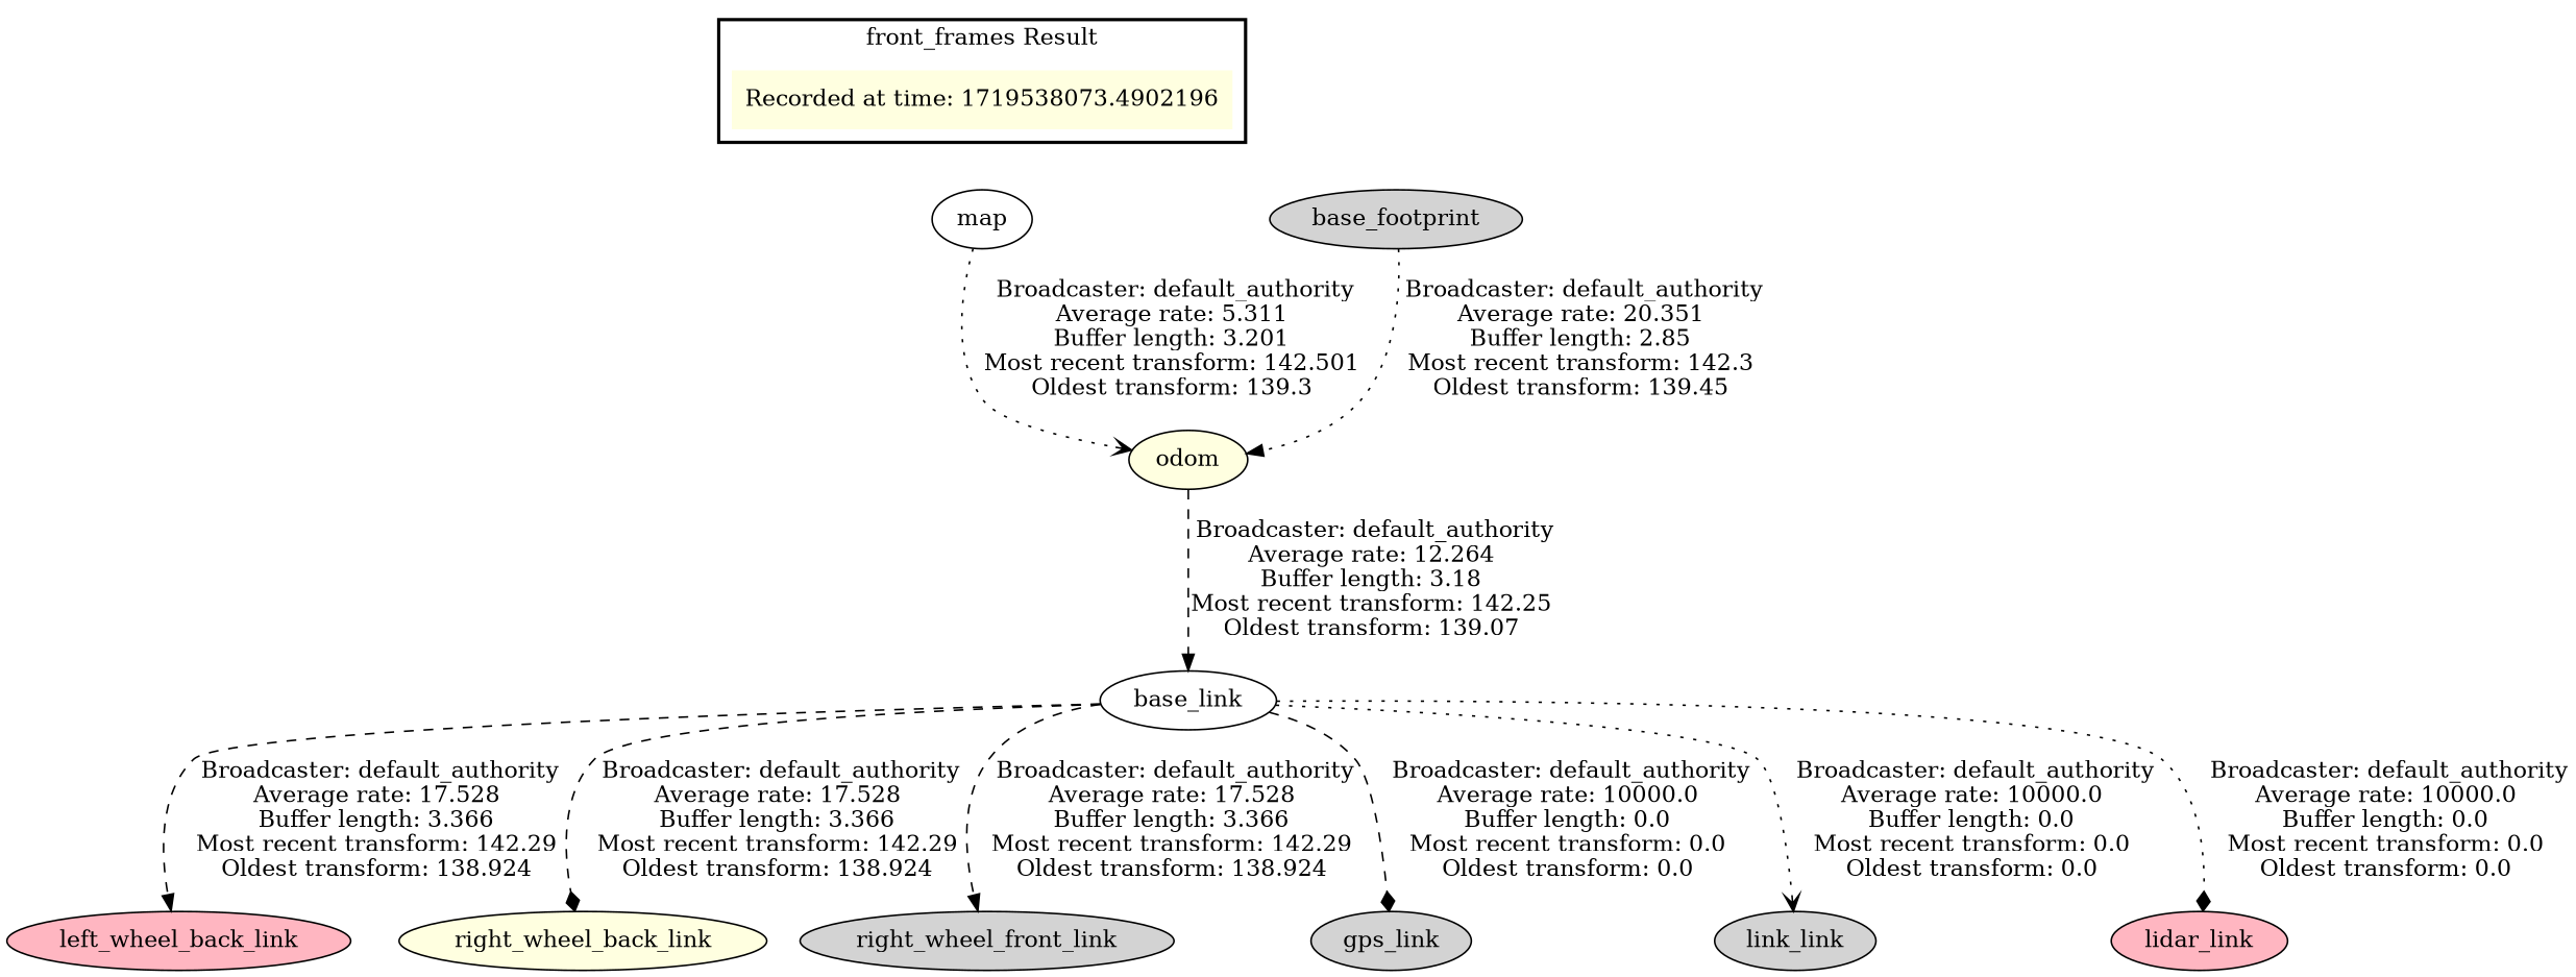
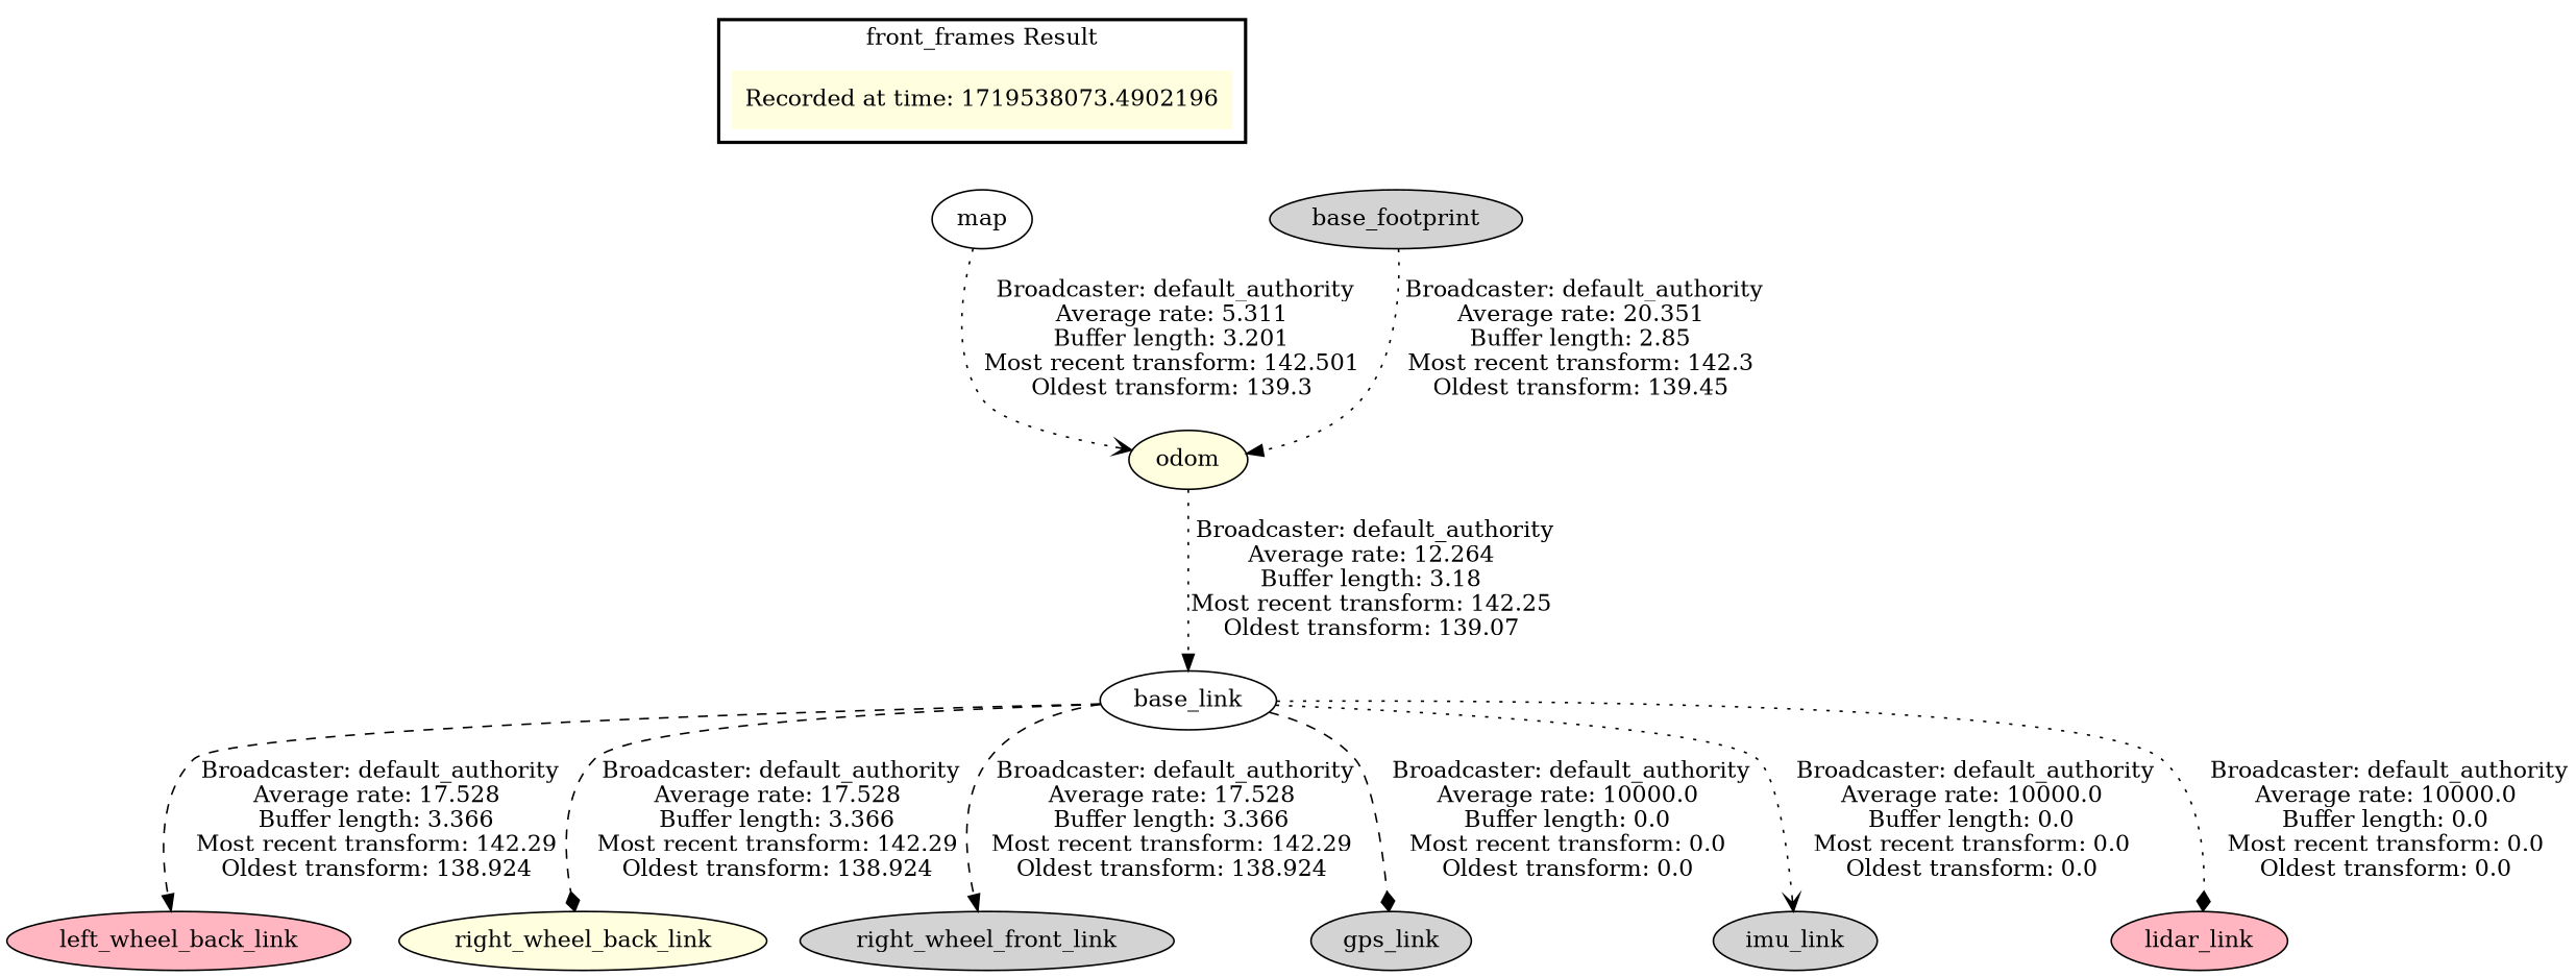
  digraph {
    node [fillcolor=lightgrey style=filled]
    edge [style=dotted arrowhead=normal]
    "Recorded at time: 1719538073.4902196" [fillcolor=lightyellow shape=plaintext]
    map [fillcolor=white]
    odom [fillcolor=lightyellow]
    base_link [fillcolor=white]
    left_wheel_back_link [fillcolor=lightpink]
    right_wheel_back_link [fillcolor=lightyellow]
    right_wheel_front_link
    gps_link
-   imu_link [label=link_link]
+   imu_link
    lidar_link [fillcolor=lightpink]
    base_footprint
    subgraph cluster_1 {
      color=black
      label="front_frames Result"
      style=bold
      "Recorded at time: 1719538073.4902196"
    }
    "Recorded at time: 1719538073.4902196" -> map [style=invis arrowhead=""]
    map -> odom [arrowhead=vee label=" Broadcaster: default_authority\nAverage rate: 5.311\nBuffer length: 3.201\nMost recent transform: 142.501\nOldest transform: 139.3\n"]
-   odom -> base_link [label=" Broadcaster: default_authority\nAverage rate: 12.264\nBuffer length: 3.18\nMost recent transform: 142.25\nOldest transform: 139.07\n" style=dashed]
+   odom -> base_link [label=" Broadcaster: default_authority\nAverage rate: 12.264\nBuffer length: 3.18\nMost recent transform: 142.25\nOldest transform: 139.07\n"]
    base_link -> left_wheel_back_link [label=" Broadcaster: default_authority\nAverage rate: 17.528\nBuffer length: 3.366\nMost recent transform: 142.29\nOldest transform: 138.924\n" style=dashed]
    base_link -> right_wheel_back_link [arrowhead=diamond label=" Broadcaster: default_authority\nAverage rate: 17.528\nBuffer length: 3.366\nMost recent transform: 142.29\nOldest transform: 138.924\n" style=dashed]
    base_link -> right_wheel_front_link [label=" Broadcaster: default_authority\nAverage rate: 17.528\nBuffer length: 3.366\nMost recent transform: 142.29\nOldest transform: 138.924\n" style=dashed]
    base_link -> gps_link [arrowhead=diamond label=" Broadcaster: default_authority\nAverage rate: 10000.0\nBuffer length: 0.0\nMost recent transform: 0.0\nOldest transform: 0.0\n" style=dashed]
    base_link -> imu_link [arrowhead=vee label=" Broadcaster: default_authority\nAverage rate: 10000.0\nBuffer length: 0.0\nMost recent transform: 0.0\nOldest transform: 0.0\n"]
    base_link -> lidar_link [arrowhead=diamond label=" Broadcaster: default_authority\nAverage rate: 10000.0\nBuffer length: 0.0\nMost recent transform: 0.0\nOldest transform: 0.0\n"]
    base_footprint -> odom [label=" Broadcaster: default_authority\nAverage rate: 20.351\nBuffer length: 2.85\nMost recent transform: 142.3\nOldest transform: 139.45\n"]
  }
